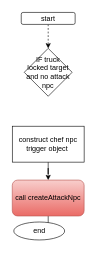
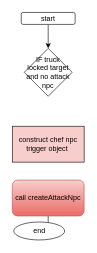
  <mxCell id="0" />
  <mxCell id="1" parent="0" />
- <mxCell id="2" value="" style="edgeStyle=orthogonalEdgeStyle;rounded=0;orthogonalLoop=1;jettySize=auto;html=1;dashed=1;" edge="1" parent="1" source="3" target="4"><mxGeometry relative="1" as="geometry" /></mxCell>
+ <mxCell id="2" value="" style="edgeStyle=orthogonalEdgeStyle;rounded=0;orthogonalLoop=1;jettySize=auto;html=1;" edge="1" parent="1" source="3" target="4"><mxGeometry relative="1" as="geometry" /></mxCell>
  <mxCell id="3" value="start" style="rounded=1;whiteSpace=wrap;html=1;" vertex="1" parent="1"><mxGeometry x="35" y="20" width="90" height="20" as="geometry" /></mxCell>
  <mxCell id="4" value="IF truck locked target and no attack npc" style="rhombus;whiteSpace=wrap;html=1;" vertex="1" parent="1"><mxGeometry x="40" y="80" width="80" height="80" as="geometry" /></mxCell>
- <mxCell id="5" value="" style="edgeStyle=orthogonalEdgeStyle;rounded=0;orthogonalLoop=1;jettySize=auto;html=1;" edge="1" parent="1" source="6" target="8"><mxGeometry relative="1" as="geometry" /></mxCell>
- <mxCell id="6" value="construct chef npc trigger object&amp;nbsp;" style="whiteSpace=wrap;html=1;" vertex="1" parent="1"><mxGeometry x="20" y="210" width="120" height="60" as="geometry" /></mxCell>
+ <mxCell id="6" value="construct chef npc trigger object&amp;nbsp;" style="whiteSpace=wrap;html=1;fillColor=#f8cecc;" vertex="1" parent="1"><mxGeometry x="20" y="210" width="120" height="60" as="geometry" /></mxCell>
  <mxCell id="7" value="" style="edgeStyle=orthogonalEdgeStyle;rounded=0;orthogonalLoop=1;jettySize=auto;html=1;" edge="1" parent="1" source="8" target="9"><mxGeometry relative="1" as="geometry" /></mxCell>
  <mxCell id="8" value="call&amp;nbsp;createAttackNpc" style="rounded=1;whiteSpace=wrap;html=1;fillColor=#f8cecc;gradientColor=#ea6b66;strokeColor=#b85450;" vertex="1" parent="1"><mxGeometry x="20" y="300" width="120" height="60" as="geometry" /></mxCell>
  <mxCell id="9" value="end" style="ellipse;whiteSpace=wrap;html=1;" vertex="1" parent="1"><mxGeometry x="22.5" y="370" width="85" height="30" as="geometry" /></mxCell>
